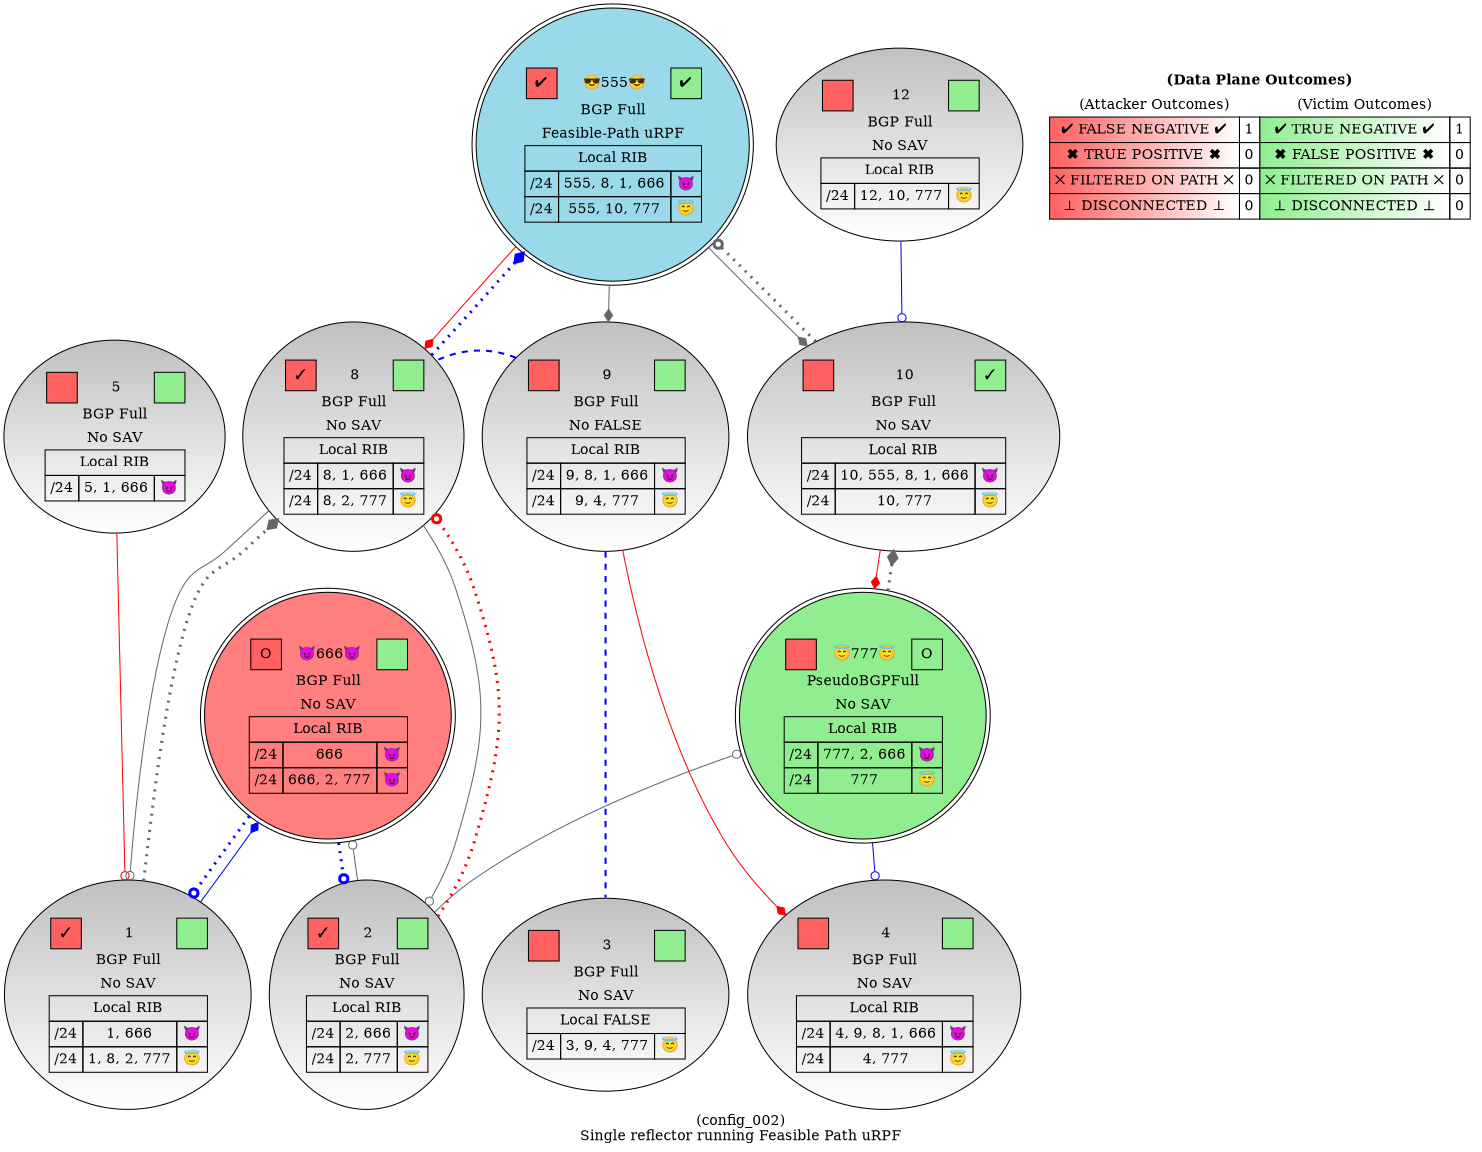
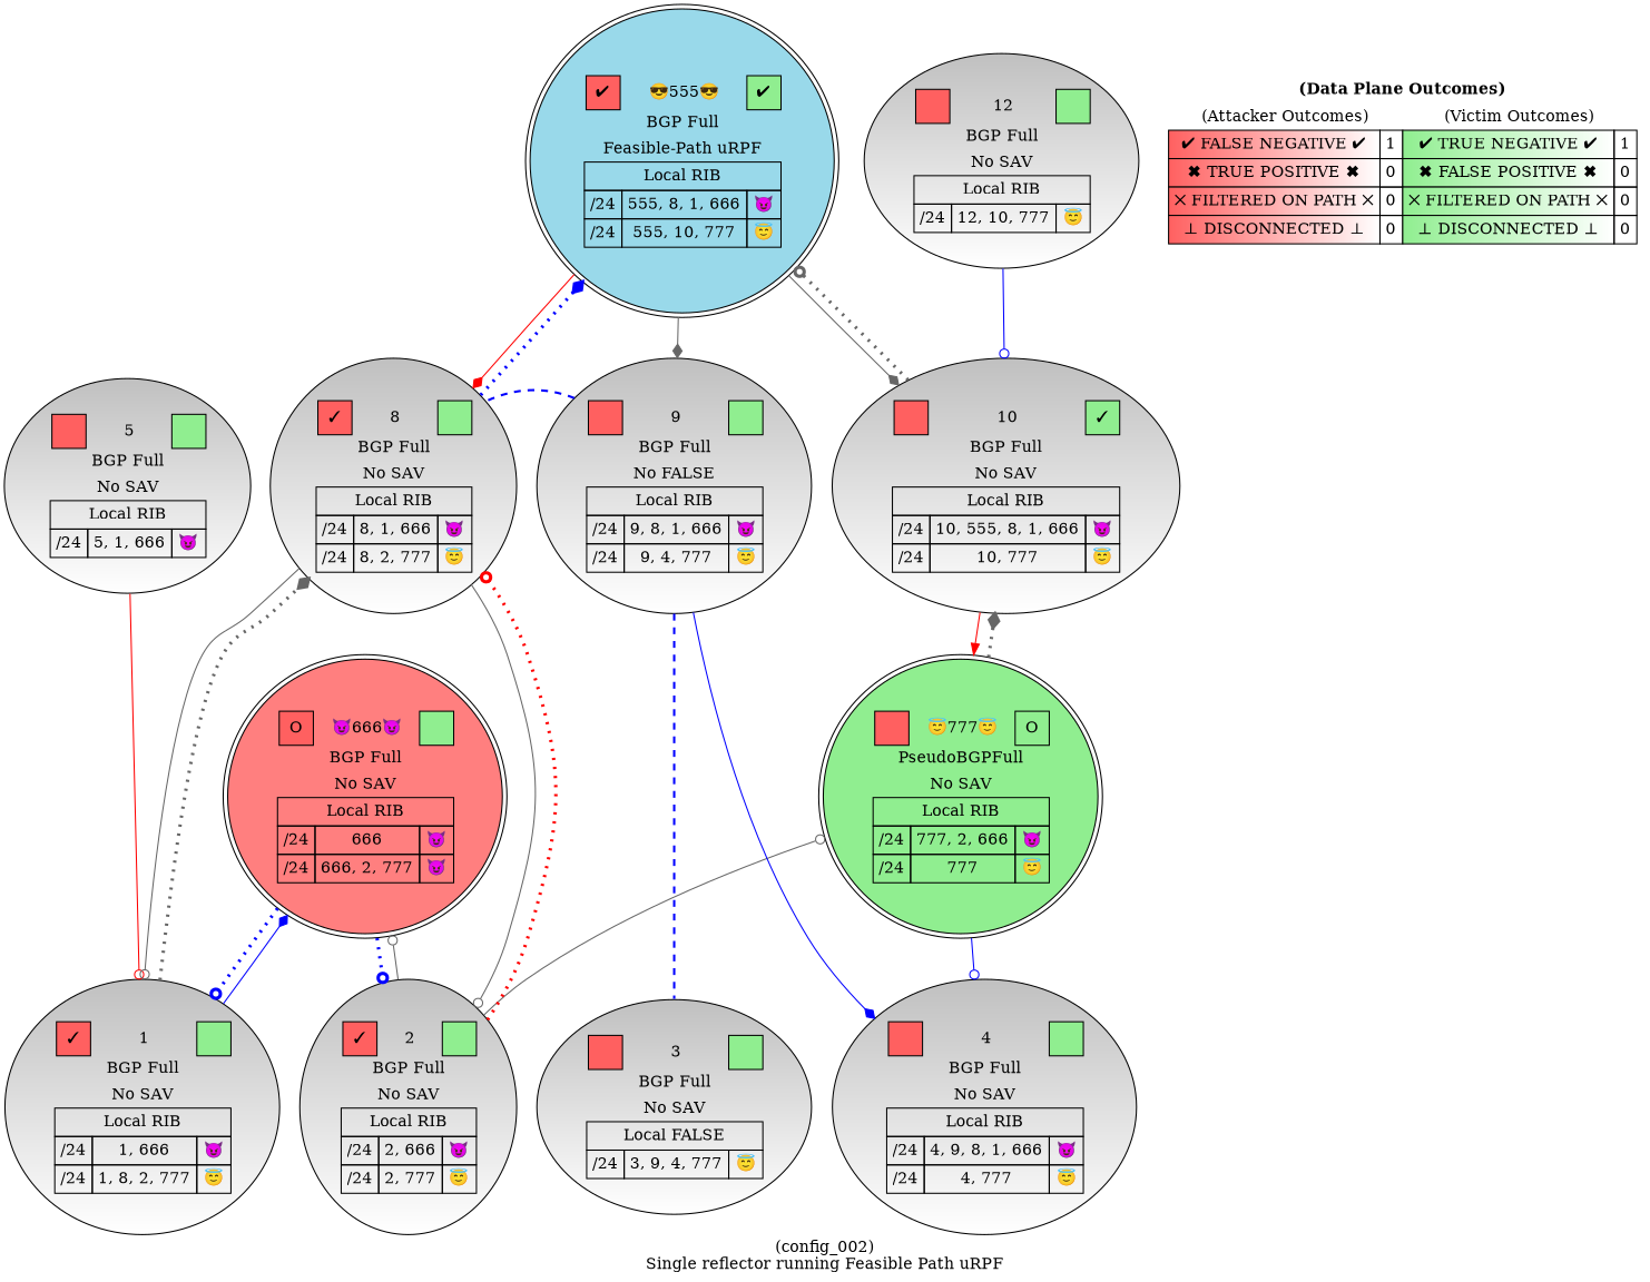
  digraph {
    label="(config_002)\nSingle reflector running Feasible Path uRPF"
    node [color=black fillcolor="grey:white" gradientangle=270 style=filled]
    edge [arrowhead=odot color=blue]
    n1 [fillcolor="#FF7F7F" label=<             <TABLE BORDER="0" CELLBORDER="1" CELLSPACING="0" CELLPADDING="4">             <TR>                 <TD BGCOLOR="#ff6060" WIDTH="30" HEIGHT="30" FIXEDSIZE="TRUE" ALIGN="CENTER" VALIGN="MIDDLE">O</TD>                 <TD BORDER="0" ALIGN="CENTER" VALIGN="MIDDLE">&#128520;666&#128520;</TD>                 <TD BGCOLOR="#90ee90" WIDTH="30" HEIGHT="30" FIXEDSIZE="TRUE" ALIGN="CENTER" VALIGN="MIDDLE"></TD>             </TR>             <TR>                 <TD COLSPAN="4" BORDER="0" ALIGN="CENTER" VALIGN="MIDDLE">BGP Full</TD>             </TR>             <TR>                 <TD COLSPAN="4" BORDER="0" ALIGN="CENTER" VALIGN="MIDDLE">No SAV</TD>             </TR><TR>                         <TD COLSPAN="4" ALIGN="CENTER" VALIGN="MIDDLE">Local RIB</TD>                       </TR><TR>                                 <TD>/24</TD>                                 <TD>666</TD>                                 <TD>&#128520;</TD></TR><TR>                                 <TD>/24</TD>                                 <TD>666, 2, 777</TD>                                 <TD>&#128520;</TD></TR></TABLE>> shape=doublecircle]
    n2 [fillcolor="#90ee90" label=<             <TABLE BORDER="0" CELLBORDER="1" CELLSPACING="0" CELLPADDING="4">             <TR>                 <TD BGCOLOR="#ff6060" WIDTH="30" HEIGHT="30" FIXEDSIZE="TRUE" ALIGN="CENTER" VALIGN="MIDDLE"></TD>                 <TD BORDER="0" ALIGN="CENTER" VALIGN="MIDDLE">&#128519;777&#128519;</TD>                 <TD BGCOLOR="#90ee90" WIDTH="30" HEIGHT="30" FIXEDSIZE="TRUE" ALIGN="CENTER" VALIGN="MIDDLE">O</TD>             </TR>             <TR>                 <TD COLSPAN="4" BORDER="0" ALIGN="CENTER" VALIGN="MIDDLE">PseudoBGPFull</TD>             </TR>             <TR>                 <TD COLSPAN="4" BORDER="0" ALIGN="CENTER" VALIGN="MIDDLE">No SAV</TD>             </TR><TR>                         <TD COLSPAN="4" ALIGN="CENTER" VALIGN="MIDDLE">Local RIB</TD>                       </TR><TR>                                 <TD>/24</TD>                                 <TD>777, 2, 666</TD>                                 <TD>&#128520;</TD></TR><TR>                                 <TD>/24</TD>                                 <TD>777</TD>                                 <TD>&#128519;</TD></TR></TABLE>> shape=doublecircle]
    n3 [label=<             <TABLE BORDER="0" CELLBORDER="1" CELLSPACING="0" CELLPADDING="4">             <TR>                 <TD BGCOLOR="#ff6060" WIDTH="30" HEIGHT="30" FIXEDSIZE="TRUE" ALIGN="CENTER" VALIGN="MIDDLE">&#10003;</TD>                 <TD BORDER="0" ALIGN="CENTER" VALIGN="MIDDLE">1</TD>                 <TD BGCOLOR="#90ee90" WIDTH="30" HEIGHT="30" FIXEDSIZE="TRUE" ALIGN="CENTER" VALIGN="MIDDLE"></TD>             </TR>             <TR>                 <TD COLSPAN="4" BORDER="0" ALIGN="CENTER" VALIGN="MIDDLE">BGP Full</TD>             </TR>             <TR>                 <TD COLSPAN="4" BORDER="0" ALIGN="CENTER" VALIGN="MIDDLE">No SAV</TD>             </TR><TR>                         <TD COLSPAN="4" ALIGN="CENTER" VALIGN="MIDDLE">Local RIB</TD>                       </TR><TR>                                 <TD>/24</TD>                                 <TD>1, 666</TD>                                 <TD>&#128520;</TD></TR><TR>                                 <TD>/24</TD>                                 <TD>1, 8, 2, 777</TD>                                 <TD>&#128519;</TD></TR></TABLE>>]
    n4 [label=<             <TABLE BORDER="0" CELLBORDER="1" CELLSPACING="0" CELLPADDING="4">             <TR>                 <TD BGCOLOR="#ff6060" WIDTH="30" HEIGHT="30" FIXEDSIZE="TRUE" ALIGN="CENTER" VALIGN="MIDDLE">&#10003;</TD>                 <TD BORDER="0" ALIGN="CENTER" VALIGN="MIDDLE">2</TD>                 <TD BGCOLOR="#90ee90" WIDTH="30" HEIGHT="30" FIXEDSIZE="TRUE" ALIGN="CENTER" VALIGN="MIDDLE"></TD>             </TR>             <TR>                 <TD COLSPAN="4" BORDER="0" ALIGN="CENTER" VALIGN="MIDDLE">BGP Full</TD>             </TR>             <TR>                 <TD COLSPAN="4" BORDER="0" ALIGN="CENTER" VALIGN="MIDDLE">No SAV</TD>             </TR><TR>                         <TD COLSPAN="4" ALIGN="CENTER" VALIGN="MIDDLE">Local RIB</TD>                       </TR><TR>                                 <TD>/24</TD>                                 <TD>2, 666</TD>                                 <TD>&#128520;</TD></TR><TR>                                 <TD>/24</TD>                                 <TD>2, 777</TD>                                 <TD>&#128519;</TD></TR></TABLE>>]
    n5 [label=<             <TABLE BORDER="0" CELLBORDER="1" CELLSPACING="0" CELLPADDING="4">             <TR>                 <TD BGCOLOR="#ff6060" WIDTH="30" HEIGHT="30" FIXEDSIZE="TRUE" ALIGN="CENTER" VALIGN="MIDDLE"></TD>                 <TD BORDER="0" ALIGN="CENTER" VALIGN="MIDDLE">3</TD>                 <TD BGCOLOR="#90ee90" WIDTH="30" HEIGHT="30" FIXEDSIZE="TRUE" ALIGN="CENTER" VALIGN="MIDDLE"></TD>             </TR>             <TR>                 <TD COLSPAN="4" BORDER="0" ALIGN="CENTER" VALIGN="MIDDLE">BGP Full</TD>             </TR>             <TR>                 <TD COLSPAN="4" BORDER="0" ALIGN="CENTER" VALIGN="MIDDLE">No SAV</TD>             </TR><TR>                         <TD COLSPAN="4" ALIGN="CENTER" VALIGN="MIDDLE">Local FALSE</TD>                       </TR><TR>                                 <TD>/24</TD>                                 <TD>3, 9, 4, 777</TD>                                 <TD>&#128519;</TD></TR></TABLE>>]
    n6 [label=<             <TABLE BORDER="0" CELLBORDER="1" CELLSPACING="0" CELLPADDING="4">             <TR>                 <TD BGCOLOR="#ff6060" WIDTH="30" HEIGHT="30" FIXEDSIZE="TRUE" ALIGN="CENTER" VALIGN="MIDDLE"></TD>                 <TD BORDER="0" ALIGN="CENTER" VALIGN="MIDDLE">4</TD>                 <TD BGCOLOR="#90ee90" WIDTH="30" HEIGHT="30" FIXEDSIZE="TRUE" ALIGN="CENTER" VALIGN="MIDDLE"></TD>             </TR>             <TR>                 <TD COLSPAN="4" BORDER="0" ALIGN="CENTER" VALIGN="MIDDLE">BGP Full</TD>             </TR>             <TR>                 <TD COLSPAN="4" BORDER="0" ALIGN="CENTER" VALIGN="MIDDLE">No SAV</TD>             </TR><TR>                         <TD COLSPAN="4" ALIGN="CENTER" VALIGN="MIDDLE">Local RIB</TD>                       </TR><TR>                                 <TD>/24</TD>                                 <TD>4, 9, 8, 1, 666</TD>                                 <TD>&#128520;</TD></TR><TR>                                 <TD>/24</TD>                                 <TD>4, 777</TD>                                 <TD>&#128519;</TD></TR></TABLE>>]
    n7 [label=<             <TABLE BORDER="0" CELLBORDER="1" CELLSPACING="0" CELLPADDING="4">             <TR>                 <TD BGCOLOR="#ff6060" WIDTH="30" HEIGHT="30" FIXEDSIZE="TRUE" ALIGN="CENTER" VALIGN="MIDDLE"></TD>                 <TD BORDER="0" ALIGN="CENTER" VALIGN="MIDDLE">5</TD>                 <TD BGCOLOR="#90ee90" WIDTH="30" HEIGHT="30" FIXEDSIZE="TRUE" ALIGN="CENTER" VALIGN="MIDDLE"></TD>             </TR>             <TR>                 <TD COLSPAN="4" BORDER="0" ALIGN="CENTER" VALIGN="MIDDLE">BGP Full</TD>             </TR>             <TR>                 <TD COLSPAN="4" BORDER="0" ALIGN="CENTER" VALIGN="MIDDLE">No SAV</TD>             </TR><TR>                         <TD COLSPAN="4" ALIGN="CENTER" VALIGN="MIDDLE">Local RIB</TD>                       </TR><TR>                                 <TD>/24</TD>                                 <TD>5, 1, 666</TD>                                 <TD>&#128520;</TD></TR></TABLE>>]
    n8 [label=<             <TABLE BORDER="0" CELLBORDER="1" CELLSPACING="0" CELLPADDING="4">             <TR>                 <TD BGCOLOR="#ff6060" WIDTH="30" HEIGHT="30" FIXEDSIZE="TRUE" ALIGN="CENTER" VALIGN="MIDDLE">&#10003;</TD>                 <TD BORDER="0" ALIGN="CENTER" VALIGN="MIDDLE">8</TD>                 <TD BGCOLOR="#90ee90" WIDTH="30" HEIGHT="30" FIXEDSIZE="TRUE" ALIGN="CENTER" VALIGN="MIDDLE"></TD>             </TR>             <TR>                 <TD COLSPAN="4" BORDER="0" ALIGN="CENTER" VALIGN="MIDDLE">BGP Full</TD>             </TR>             <TR>                 <TD COLSPAN="4" BORDER="0" ALIGN="CENTER" VALIGN="MIDDLE">No SAV</TD>             </TR><TR>                         <TD COLSPAN="4" ALIGN="CENTER" VALIGN="MIDDLE">Local RIB</TD>                       </TR><TR>                                 <TD>/24</TD>                                 <TD>8, 1, 666</TD>                                 <TD>&#128520;</TD></TR><TR>                                 <TD>/24</TD>                                 <TD>8, 2, 777</TD>                                 <TD>&#128519;</TD></TR></TABLE>>]
    n9 [label=<             <TABLE BORDER="0" CELLBORDER="1" CELLSPACING="0" CELLPADDING="4">             <TR>                 <TD BGCOLOR="#ff6060" WIDTH="30" HEIGHT="30" FIXEDSIZE="TRUE" ALIGN="CENTER" VALIGN="MIDDLE"></TD>                 <TD BORDER="0" ALIGN="CENTER" VALIGN="MIDDLE">9</TD>                 <TD BGCOLOR="#90ee90" WIDTH="30" HEIGHT="30" FIXEDSIZE="TRUE" ALIGN="CENTER" VALIGN="MIDDLE"></TD>             </TR>             <TR>                 <TD COLSPAN="4" BORDER="0" ALIGN="CENTER" VALIGN="MIDDLE">BGP Full</TD>             </TR>             <TR>                 <TD COLSPAN="4" BORDER="0" ALIGN="CENTER" VALIGN="MIDDLE">No FALSE</TD>             </TR><TR>                         <TD COLSPAN="4" ALIGN="CENTER" VALIGN="MIDDLE">Local RIB</TD>                       </TR><TR>                                 <TD>/24</TD>                                 <TD>9, 8, 1, 666</TD>                                 <TD>&#128520;</TD></TR><TR>                                 <TD>/24</TD>                                 <TD>9, 4, 777</TD>                                 <TD>&#128519;</TD></TR></TABLE>>]
    n10 [label=<             <TABLE BORDER="0" CELLBORDER="1" CELLSPACING="0" CELLPADDING="4">             <TR>                 <TD BGCOLOR="#ff6060" WIDTH="30" HEIGHT="30" FIXEDSIZE="TRUE" ALIGN="CENTER" VALIGN="MIDDLE"></TD>                 <TD BORDER="0" ALIGN="CENTER" VALIGN="MIDDLE">10</TD>                 <TD BGCOLOR="#90ee90" WIDTH="30" HEIGHT="30" FIXEDSIZE="TRUE" ALIGN="CENTER" VALIGN="MIDDLE">&#10003;</TD>             </TR>             <TR>                 <TD COLSPAN="4" BORDER="0" ALIGN="CENTER" VALIGN="MIDDLE">BGP Full</TD>             </TR>             <TR>                 <TD COLSPAN="4" BORDER="0" ALIGN="CENTER" VALIGN="MIDDLE">No SAV</TD>             </TR><TR>                         <TD COLSPAN="4" ALIGN="CENTER" VALIGN="MIDDLE">Local RIB</TD>                       </TR><TR>                                 <TD>/24</TD>                                 <TD>10, 555, 8, 1, 666</TD>                                 <TD>&#128520;</TD></TR><TR>                                 <TD>/24</TD>                                 <TD>10, 777</TD>                                 <TD>&#128519;</TD></TR></TABLE>>]
    n11 [label=<             <TABLE BORDER="0" CELLBORDER="1" CELLSPACING="0" CELLPADDING="4">             <TR>                 <TD BGCOLOR="#ff6060" WIDTH="30" HEIGHT="30" FIXEDSIZE="TRUE" ALIGN="CENTER" VALIGN="MIDDLE"></TD>                 <TD BORDER="0" ALIGN="CENTER" VALIGN="MIDDLE">12</TD>                 <TD BGCOLOR="#90ee90" WIDTH="30" HEIGHT="30" FIXEDSIZE="TRUE" ALIGN="CENTER" VALIGN="MIDDLE"></TD>             </TR>             <TR>                 <TD COLSPAN="4" BORDER="0" ALIGN="CENTER" VALIGN="MIDDLE">BGP Full</TD>             </TR>             <TR>                 <TD COLSPAN="4" BORDER="0" ALIGN="CENTER" VALIGN="MIDDLE">No SAV</TD>             </TR><TR>                         <TD COLSPAN="4" ALIGN="CENTER" VALIGN="MIDDLE">Local RIB</TD>                       </TR><TR>                                 <TD>/24</TD>                                 <TD>12, 10, 777</TD>                                 <TD>&#128519;</TD></TR></TABLE>>]
    n12 [fillcolor="#99d9ea" label=<             <TABLE BORDER="0" CELLBORDER="1" CELLSPACING="0" CELLPADDING="4">             <TR>                 <TD BGCOLOR="#ff6060" WIDTH="30" HEIGHT="30" FIXEDSIZE="TRUE" ALIGN="CENTER" VALIGN="MIDDLE">&#10004;</TD>                 <TD BORDER="0" ALIGN="CENTER" VALIGN="MIDDLE">&#128526;555&#128526;</TD>                 <TD BGCOLOR="#90ee90" WIDTH="30" HEIGHT="30" FIXEDSIZE="TRUE" ALIGN="CENTER" VALIGN="MIDDLE">&#10004;</TD>             </TR>             <TR>                 <TD COLSPAN="4" BORDER="0" ALIGN="CENTER" VALIGN="MIDDLE">BGP Full</TD>             </TR>             <TR>                 <TD COLSPAN="4" BORDER="0" ALIGN="CENTER" VALIGN="MIDDLE">Feasible-Path uRPF</TD>             </TR><TR>                         <TD COLSPAN="4" ALIGN="CENTER" VALIGN="MIDDLE">Local RIB</TD>                       </TR><TR>                                 <TD>/24</TD>                                 <TD>555, 8, 1, 666</TD>                                 <TD>&#128520;</TD></TR><TR>                                 <TD>/24</TD>                                 <TD>555, 10, 777</TD>                                 <TD>&#128519;</TD></TR></TABLE>> shape=doublecircle]
    n13 [fillcolor=white label=<             <TABLE BORDER="0" CELLBORDER="1" CELLSPACING="0" CELLPADDING="4">                 <TR>                     <TD COLSPAN="6" BORDER="0" ALIGN="CENTER" VALIGN="MIDDLE"><b>(Data Plane Outcomes)</b></TD>                 </TR>                 <TR>                     <TD COLSPAN="2" BORDER="0" ALIGN="CENTER" VALIGN="MIDDLE">(Attacker Outcomes)</TD>                     <TD COLSPAN="2" BORDER="0" ALIGN="CENTER" VALIGN="MIDDLE">(Victim Outcomes)</TD>                 </TR>                 <TR>                     <TD BGCOLOR="#ff6060:white">&#10004; FALSE NEGATIVE &#10004;</TD>                     <TD>1</TD>                     <TD BGCOLOR="#90ee90:white">&#10004; TRUE NEGATIVE &#10004;</TD>                     <TD>1</TD>                 </TR>                 <TR>                     <TD BGCOLOR="#ff6060:white">&#10006; TRUE POSITIVE &#10006;</TD>                     <TD>0</TD>                       <TD BGCOLOR="#90ee90:white">&#10006; FALSE POSITIVE &#10006;</TD>                     <TD>0</TD>                 </TR>                 <TR>                     <TD BGCOLOR="#ff6060:white">&#10005; FILTERED ON PATH &#10005;</TD>                     <TD>0</TD>                      <TD BGCOLOR="#90ee90:white">&#10005; FILTERED ON PATH &#10005;</TD>                     <TD>0</TD>                 </TR>                 <TR>                     <TD BGCOLOR="#ff6060:white">&#8869; DISCONNECTED &#8869;</TD>                     <TD>0</TD>                      <TD BGCOLOR="#90ee90:white">&#8869; DISCONNECTED &#8869;</TD>                     <TD>0</TD>                 </TR>         </TABLE>> shape=plaintext gradientangle=""]
    subgraph sub_1 {
      rank=same
      n1
      n2
    }
    subgraph sub_2 {
      rank=same
      n3
      n4
      n5
      n6
    }
    subgraph sub_3 {
      rank=same
      n7
      n8
      n9
      n10
    }
    subgraph sub_4 {
      rank=same
      n11
      n12
    }
    n1 -> n2 [style=invis arrowhead="" color=""]
    n1 -> n3 [constraint=false penwidth=3 style=dotted]
    n1 -> n4 [constraint=false penwidth=3 style=dotted]
    n2 -> n6
    n2 -> n10 [arrowhead=diamond color=gray40 constraint=false penwidth=3 style=dotted]
    n3 -> n1 [arrowhead=diamond]
    n3 -> n4 [style=invis arrowhead="" color=""]
    n3 -> n8 [arrowhead=diamond color=gray40 constraint=false penwidth=3 style=dotted]
    n4 -> n1 [color=gray40]
    n4 -> n2 [color=gray40]
    n4 -> n5 [style=invis arrowhead="" color=""]
    n4 -> n8 [color=red constraint=false penwidth=3 style=dotted]
    n5 -> n6 [style=invis arrowhead="" color=""]
    n7 -> n3 [color=red]
    n7 -> n8 [style=invis arrowhead="" color=""]
    n8 -> n3 [color=gray40]
    n8 -> n4 [color=gray40]
    n8 -> n9 [style=invis arrowhead="" color=""]
    n8 -> n12 [arrowhead=diamond constraint=false penwidth=3 style=dotted]
    n9 -> n5 [dir=none penwidth=2 style=dashed arrowhead=""]
-   n9 -> n6 [arrowhead=diamond color=red]
+   n9 -> n6 [arrowhead=diamond]
    n9 -> n8 [dir=none penwidth=2 style=dashed arrowhead=""]
    n9 -> n10 [style=invis arrowhead="" color=""]
-   n10 -> n2 [arrowhead=diamond color=red]
+   n10 -> n2 [arrowhead=normal color=red]
    n10 -> n12 [color=gray40 constraint=false penwidth=3 style=dotted]
    n11 -> n10
    n12 -> n8 [arrowhead=diamond color=red]
    n12 -> n9 [arrowhead=diamond color=gray40]
    n12 -> n10 [arrowhead=diamond color=gray40]
    n12 -> n11 [style=invis arrowhead="" color=""]
  }
